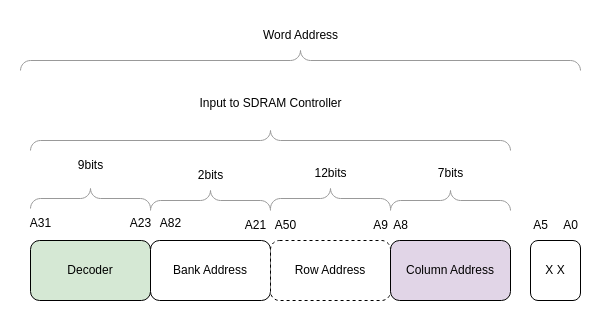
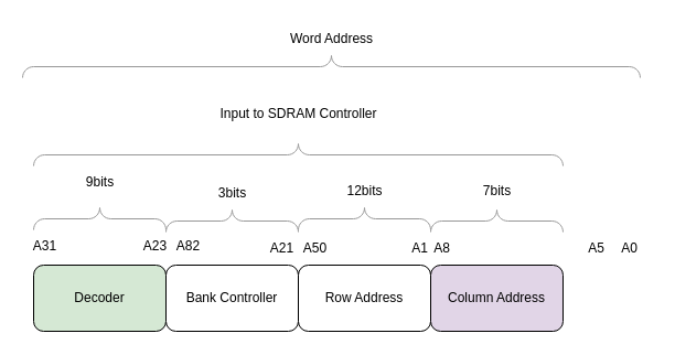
  <mxCell id="0" />
  <mxCell id="1" parent="0" />
  <mxCell id="2" value="Decoder" style="rounded=1;whiteSpace=wrap;html=1;fillColor=#d5e8d4;" vertex="1" parent="1"><mxGeometry x="30" y="240" width="120" height="60" as="geometry" /></mxCell>
- <mxCell id="3" value="Bank Address" style="rounded=1;whiteSpace=wrap;html=1;" vertex="1" parent="1"><mxGeometry x="150" y="240" width="120" height="60" as="geometry" /></mxCell>
- <mxCell id="4" value="X X" style="rounded=1;whiteSpace=wrap;html=1;" vertex="1" parent="1"><mxGeometry x="530" y="240" width="50" height="60" as="geometry" /></mxCell>
- <mxCell id="5" value="Row Address" style="rounded=1;whiteSpace=wrap;html=1;dashed=1;" vertex="1" parent="1"><mxGeometry x="270" y="240" width="120" height="60" as="geometry" /></mxCell>
+ <mxCell id="3" value="Bank Controller" style="rounded=1;whiteSpace=wrap;html=1;" vertex="1" parent="1"><mxGeometry x="150" y="240" width="120" height="60" as="geometry" /></mxCell>
+ <mxCell id="5" value="Row Address" style="rounded=1;whiteSpace=wrap;html=1;" vertex="1" parent="1"><mxGeometry x="270" y="240" width="120" height="60" as="geometry" /></mxCell>
  <mxCell id="6" value="Column Address" style="rounded=1;whiteSpace=wrap;html=1;fillColor=#e1d5e7;" vertex="1" parent="1"><mxGeometry x="390" y="240" width="120" height="60" as="geometry" /></mxCell>
  <mxCell id="7" value="A0" style="text;html=1;align=center;verticalAlign=middle;resizable=0;points=[];autosize=1;strokeColor=none;fillColor=none;" vertex="1" parent="1"><mxGeometry x="550" y="210" width="40" height="30" as="geometry" /></mxCell>
  <mxCell id="8" value="A5" style="text;html=1;align=center;verticalAlign=middle;resizable=0;points=[];autosize=1;strokeColor=none;fillColor=none;" vertex="1" parent="1"><mxGeometry x="520" y="210" width="40" height="30" as="geometry" /></mxCell>
  <mxCell id="9" value="A8" style="text;html=1;align=center;verticalAlign=middle;resizable=0;points=[];autosize=1;strokeColor=none;fillColor=none;" vertex="1" parent="1"><mxGeometry x="380" y="210" width="40" height="30" as="geometry" /></mxCell>
  <mxCell id="10" value="" style="verticalLabelPosition=bottom;shadow=0;dashed=0;align=center;html=1;verticalAlign=top;strokeWidth=1;shape=mxgraph.mockup.markup.curlyBrace;whiteSpace=wrap;strokeColor=#999999;" vertex="1" parent="1"><mxGeometry x="390" y="190" width="120" height="20" as="geometry" /></mxCell>
  <mxCell id="11" value="7bits" style="text;html=1;align=center;verticalAlign=middle;resizable=0;points=[];autosize=1;strokeColor=none;fillColor=none;" vertex="1" parent="1"><mxGeometry x="425" y="158" width="50" height="30" as="geometry" /></mxCell>
- <mxCell id="12" value="A9" style="text;html=1;align=center;verticalAlign=middle;resizable=0;points=[];autosize=1;strokeColor=none;fillColor=none;" vertex="1" parent="1"><mxGeometry x="360" y="210" width="40" height="30" as="geometry" /></mxCell>
+ <mxCell id="12" value="A1" style="text;html=1;align=center;verticalAlign=middle;resizable=0;points=[];autosize=1;strokeColor=none;fillColor=none;" vertex="1" parent="1"><mxGeometry x="360" y="210" width="40" height="30" as="geometry" /></mxCell>
  <mxCell id="13" value="A50" style="text;html=1;align=center;verticalAlign=middle;resizable=0;points=[];autosize=1;strokeColor=none;fillColor=none;" vertex="1" parent="1"><mxGeometry x="265" y="210" width="40" height="30" as="geometry" /></mxCell>
  <mxCell id="14" value="" style="verticalLabelPosition=bottom;shadow=0;dashed=0;align=center;html=1;verticalAlign=top;strokeWidth=1;shape=mxgraph.mockup.markup.curlyBrace;whiteSpace=wrap;strokeColor=#999999;" vertex="1" parent="1"><mxGeometry x="270" y="188" width="120" height="20" as="geometry" /></mxCell>
  <mxCell id="15" value="12bits" style="text;html=1;align=center;verticalAlign=middle;resizable=0;points=[];autosize=1;strokeColor=none;fillColor=none;" vertex="1" parent="1"><mxGeometry x="300" y="158" width="60" height="30" as="geometry" /></mxCell>
  <mxCell id="16" value="" style="verticalLabelPosition=bottom;shadow=0;dashed=0;align=center;html=1;verticalAlign=top;strokeWidth=1;shape=mxgraph.mockup.markup.curlyBrace;whiteSpace=wrap;strokeColor=#999999;" vertex="1" parent="1"><mxGeometry x="150" y="190" width="120" height="20" as="geometry" /></mxCell>
- <mxCell id="17" value="2bits" style="text;html=1;align=center;verticalAlign=middle;resizable=0;points=[];autosize=1;strokeColor=none;fillColor=none;" vertex="1" parent="1"><mxGeometry x="185" y="160" width="50" height="30" as="geometry" /></mxCell>
+ <mxCell id="17" value="3bits" style="text;html=1;align=center;verticalAlign=middle;resizable=0;points=[];autosize=1;strokeColor=none;fillColor=none;" vertex="1" parent="1"><mxGeometry x="185" y="160" width="50" height="30" as="geometry" /></mxCell>
  <mxCell id="18" value="A21" style="text;html=1;align=center;verticalAlign=middle;resizable=0;points=[];autosize=1;strokeColor=none;fillColor=none;" vertex="1" parent="1"><mxGeometry x="235" y="210" width="40" height="30" as="geometry" /></mxCell>
  <mxCell id="19" value="A82" style="text;html=1;align=center;verticalAlign=middle;resizable=0;points=[];autosize=1;strokeColor=none;fillColor=none;" vertex="1" parent="1"><mxGeometry x="150" y="208" width="40" height="30" as="geometry" /></mxCell>
  <mxCell id="20" value="A23" style="text;html=1;align=center;verticalAlign=middle;resizable=0;points=[];autosize=1;strokeColor=none;fillColor=none;" vertex="1" parent="1"><mxGeometry x="120" y="208" width="40" height="30" as="geometry" /></mxCell>
  <mxCell id="21" value="A31" style="text;html=1;align=center;verticalAlign=middle;resizable=0;points=[];autosize=1;strokeColor=none;fillColor=none;" vertex="1" parent="1"><mxGeometry x="20" y="208" width="40" height="30" as="geometry" /></mxCell>
  <mxCell id="22" value="" style="verticalLabelPosition=bottom;shadow=0;dashed=0;align=center;html=1;verticalAlign=top;strokeWidth=1;shape=mxgraph.mockup.markup.curlyBrace;whiteSpace=wrap;strokeColor=#999999;" vertex="1" parent="1"><mxGeometry x="30" y="188" width="120" height="20" as="geometry" /></mxCell>
  <mxCell id="23" value="9bits" style="text;html=1;align=center;verticalAlign=middle;resizable=0;points=[];autosize=1;strokeColor=none;fillColor=none;" vertex="1" parent="1"><mxGeometry x="65" y="150" width="50" height="30" as="geometry" /></mxCell>
  <mxCell id="24" value="" style="verticalLabelPosition=bottom;shadow=0;dashed=0;align=center;html=1;verticalAlign=top;strokeWidth=1;shape=mxgraph.mockup.markup.curlyBrace;whiteSpace=wrap;strokeColor=#999999;" vertex="1" parent="1"><mxGeometry x="20" y="50" width="560" height="20" as="geometry" /></mxCell>
  <mxCell id="25" value="Word Address" style="text;html=1;align=center;verticalAlign=middle;resizable=0;points=[];autosize=1;strokeColor=none;fillColor=none;" vertex="1" parent="1"><mxGeometry x="250" y="20" width="100" height="30" as="geometry" /></mxCell>
  <mxCell id="26" value="" style="verticalLabelPosition=bottom;shadow=0;dashed=0;align=center;html=1;verticalAlign=top;strokeWidth=1;shape=mxgraph.mockup.markup.curlyBrace;whiteSpace=wrap;strokeColor=#999999;" vertex="1" parent="1"><mxGeometry x="30" y="130" width="480" height="20" as="geometry" /></mxCell>
  <mxCell id="27" value="Input to SDRAM Controller" style="text;html=1;align=center;verticalAlign=middle;resizable=0;points=[];autosize=1;strokeColor=none;fillColor=none;" vertex="1" parent="1"><mxGeometry x="185" y="88" width="170" height="30" as="geometry" /></mxCell>
